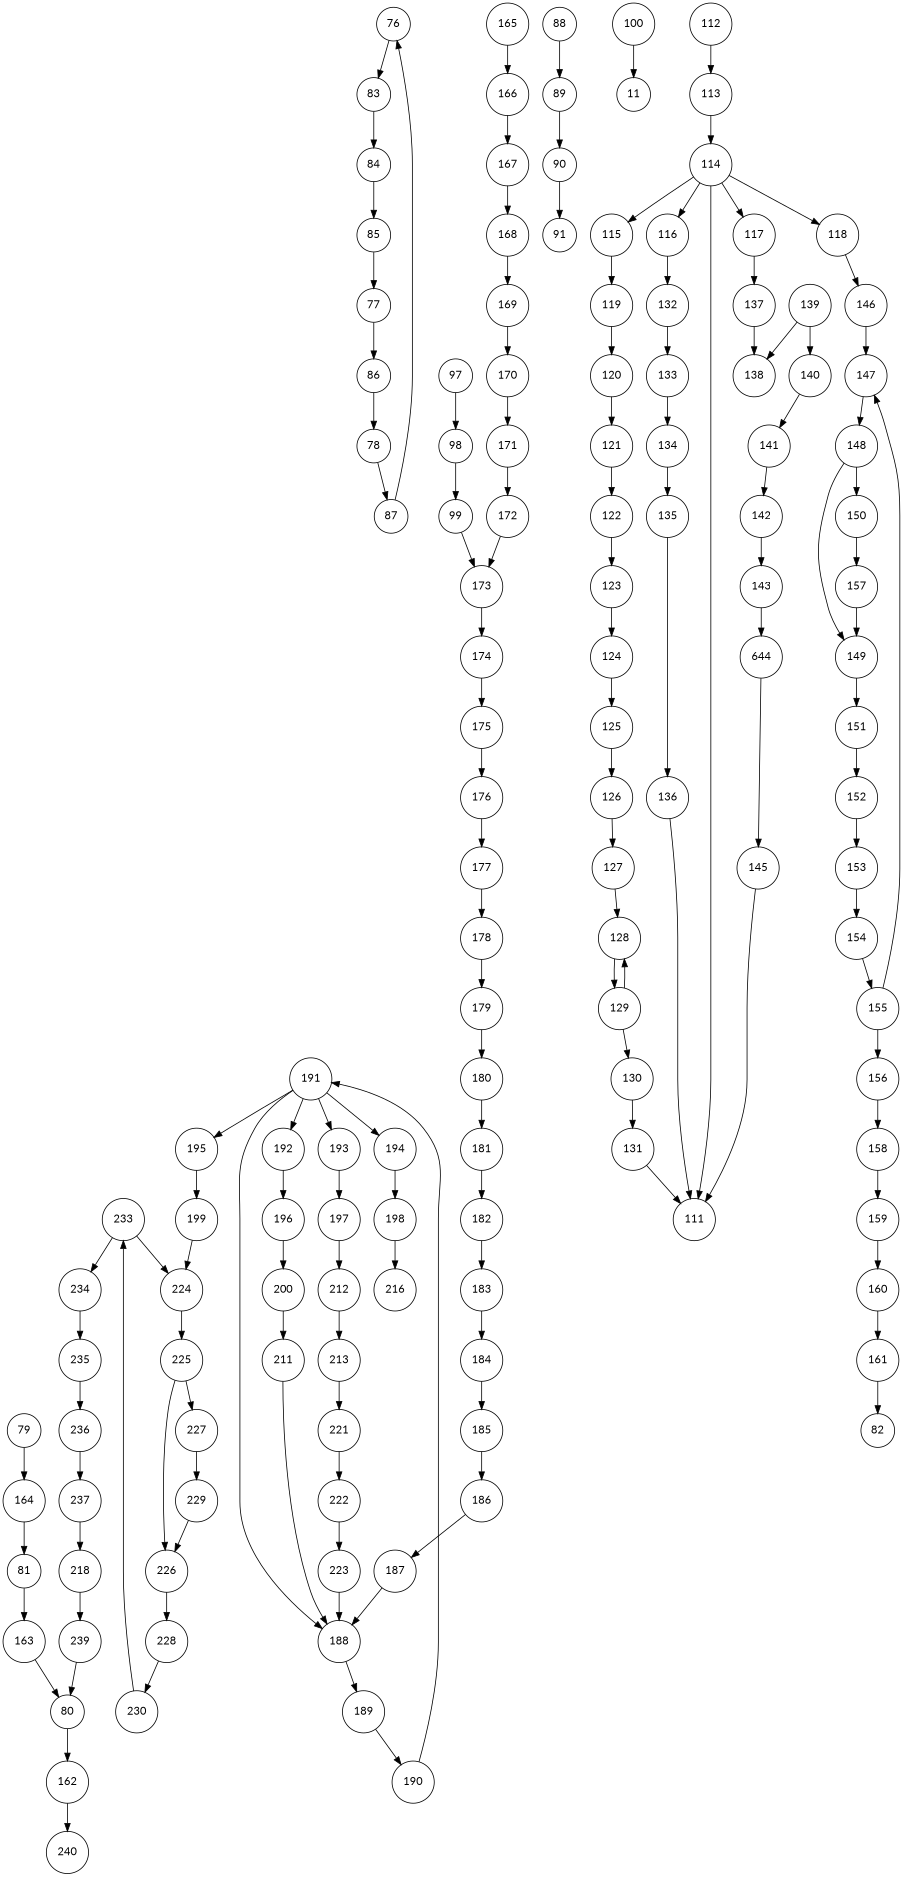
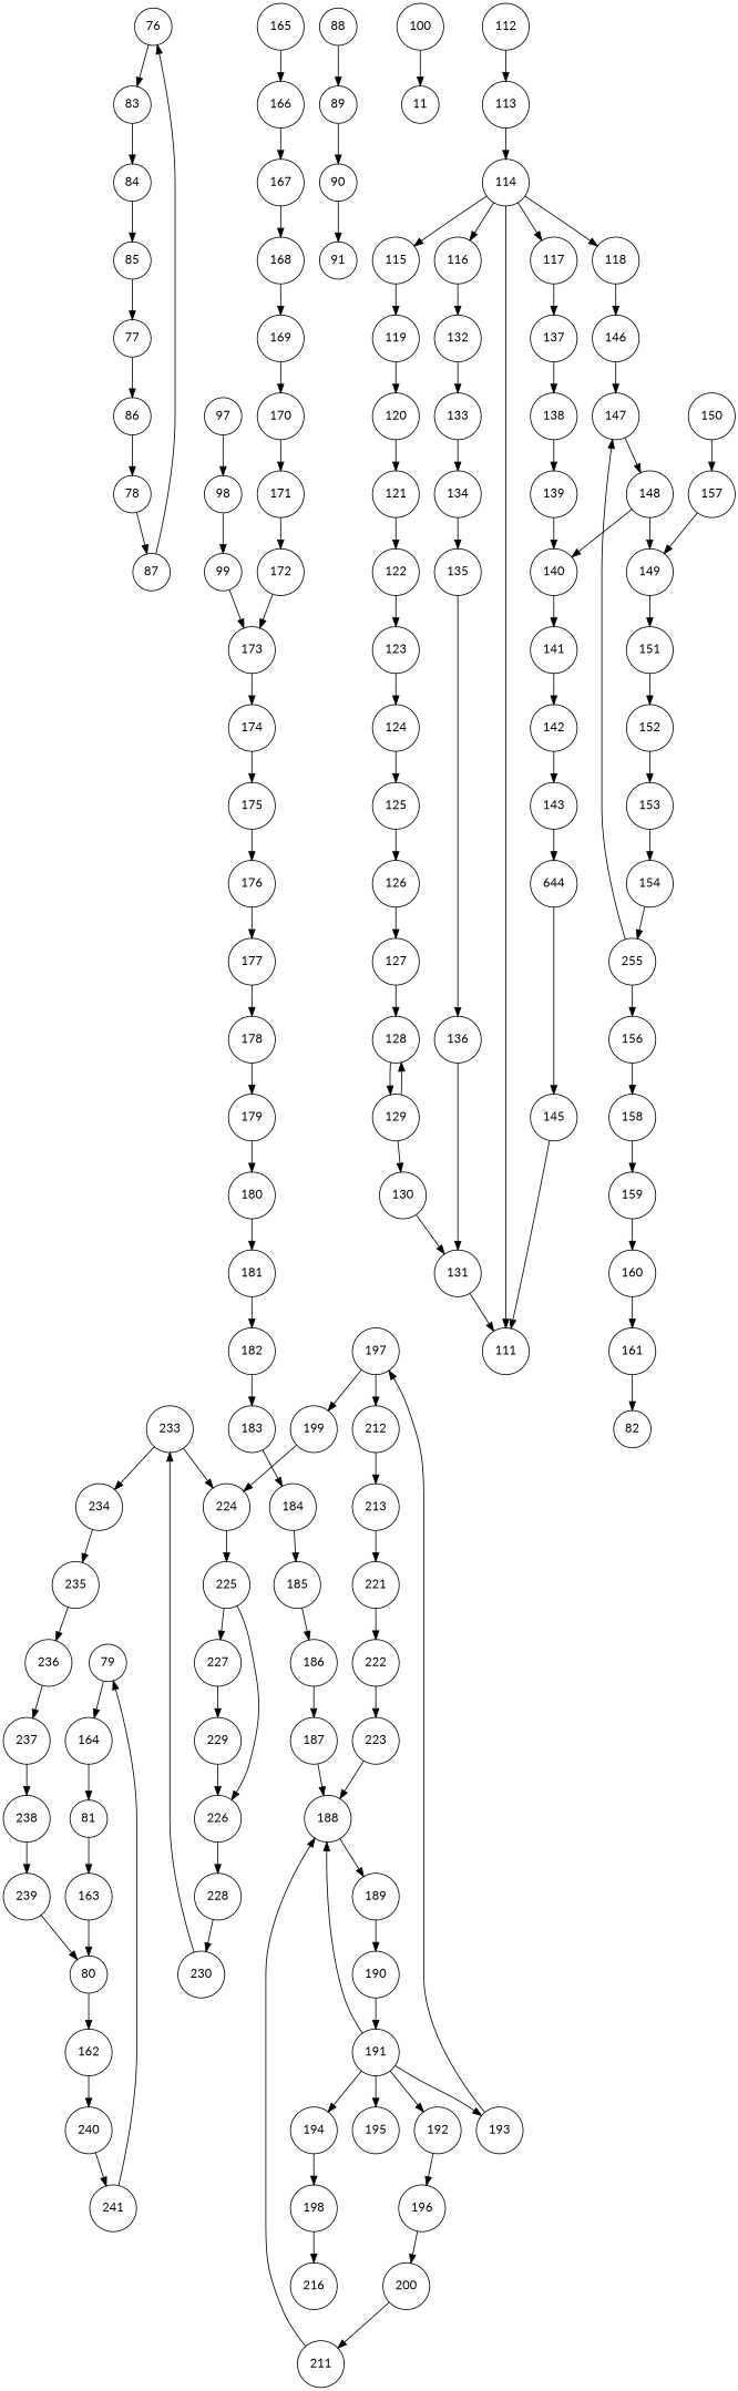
  digraph {
    fontname=Lato
    rankdir=TB
    node [fontname=Lato shape=circle]
    edge [fontname=Lato]
    76
    83
    84
    85
    77
    86
    78
    87
    79
    164
    81
    163
    80
    162
    240
+   241
    88
    89
    90
    91
    97
    98
    99
    173
    100
    11
    112
    113
    114
    111
    115
    116
    117
    118
    119
    132
    137
    146
    120
    133
    138
    147
    121
    134
    139
    148
    122
    123
    124
    125
    126
    127
    128
    129
    130
    131
    135
    136
    140
    141
    142
    143
    n63 [label=644]
    145
    149
    150
    151
    157
    152
    153
    154
-   155
+   155 [label=255]
    156
    158
    159
    160
    161
    82
    165
    166
    167
    168
    169
    170
    171
    172
    174
    175
    176
    177
    178
    179
    180
    181
    182
    183
    184
    185
    186
    187
    188
    189
    190
    191
    192
    193
    194
    195
    196
    197
    198
    199
    200
    212
    216
    224
    211
    213
    225
    221
    226
    227
    222
    223
    228
    229
    230
    233
    234
    235
    236
    237
-   238 [label=218]
+   238
    239
    76 -> 83
    83 -> 84
    84 -> 85
    85 -> 77
    77 -> 86
    86 -> 78
    78 -> 87
    87 -> 76
    79 -> 164
    164 -> 81
    81 -> 163
    163 -> 80
    80 -> 162
    162 -> 240
+   240 -> 241
+   241 -> 79
    88 -> 89
    89 -> 90
    90 -> 91
    97 -> 98
    98 -> 99
    99 -> 173
    173 -> 174
    100 -> 11
    112 -> 113
    113 -> 114
    114 -> 111
    114 -> 115
    114 -> 116
    114 -> 117
    114 -> 118
    115 -> 119
    116 -> 132
    117 -> 137
    118 -> 146
    119 -> 120
    132 -> 133
    137 -> 138
    146 -> 147
    120 -> 121
    133 -> 134
-   139 -> 138
+   138 -> 139
    147 -> 148
    121 -> 122
    134 -> 135
    139 -> 140
    148 -> 149
-   148 -> 150
+   148 -> 140
    122 -> 123
    123 -> 124
    124 -> 125
    125 -> 126
    126 -> 127
    127 -> 128
    128 -> 129
    129 -> 128
    129 -> 130
    130 -> 131
    131 -> 111
    135 -> 136
-   136 -> 111
+   136 -> 131
    140 -> 141
    141 -> 142
    142 -> 143
    143 -> n63
    n63 -> 145
    145 -> 111
    149 -> 151
    150 -> 157
    151 -> 152
    157 -> 149
    152 -> 153
    153 -> 154
    154 -> 155
    155 -> 147
    155 -> 156
    156 -> 158
    158 -> 159
    159 -> 160
    160 -> 161
    161 -> 82
    165 -> 166
    166 -> 167
    167 -> 168
    168 -> 169
    169 -> 170
    170 -> 171
    171 -> 172
    172 -> 173
    174 -> 175
    175 -> 176
    176 -> 177
    177 -> 178
    178 -> 179
    179 -> 180
    180 -> 181
    181 -> 182
    182 -> 183
    183 -> 184
    184 -> 185
    185 -> 186
    186 -> 187
    187 -> 188
    188 -> 189
    189 -> 190
    190 -> 191
    191 -> 188
    191 -> 192
    191 -> 193
    191 -> 194
    191 -> 195
    192 -> 196
    193 -> 197
    194 -> 198
-   195 -> 199
+   197 -> 199
    196 -> 200
    197 -> 212
    198 -> 216
    199 -> 224
    200 -> 211
    212 -> 213
    224 -> 225
    211 -> 188
    213 -> 221
    225 -> 226
    225 -> 227
    221 -> 222
    226 -> 228
    227 -> 229
    222 -> 223
    223 -> 188
    228 -> 230
    229 -> 226
    230 -> 233
    233 -> 224
    233 -> 234
    234 -> 235
    235 -> 236
    236 -> 237
    237 -> 238
    238 -> 239
    239 -> 80
  }
